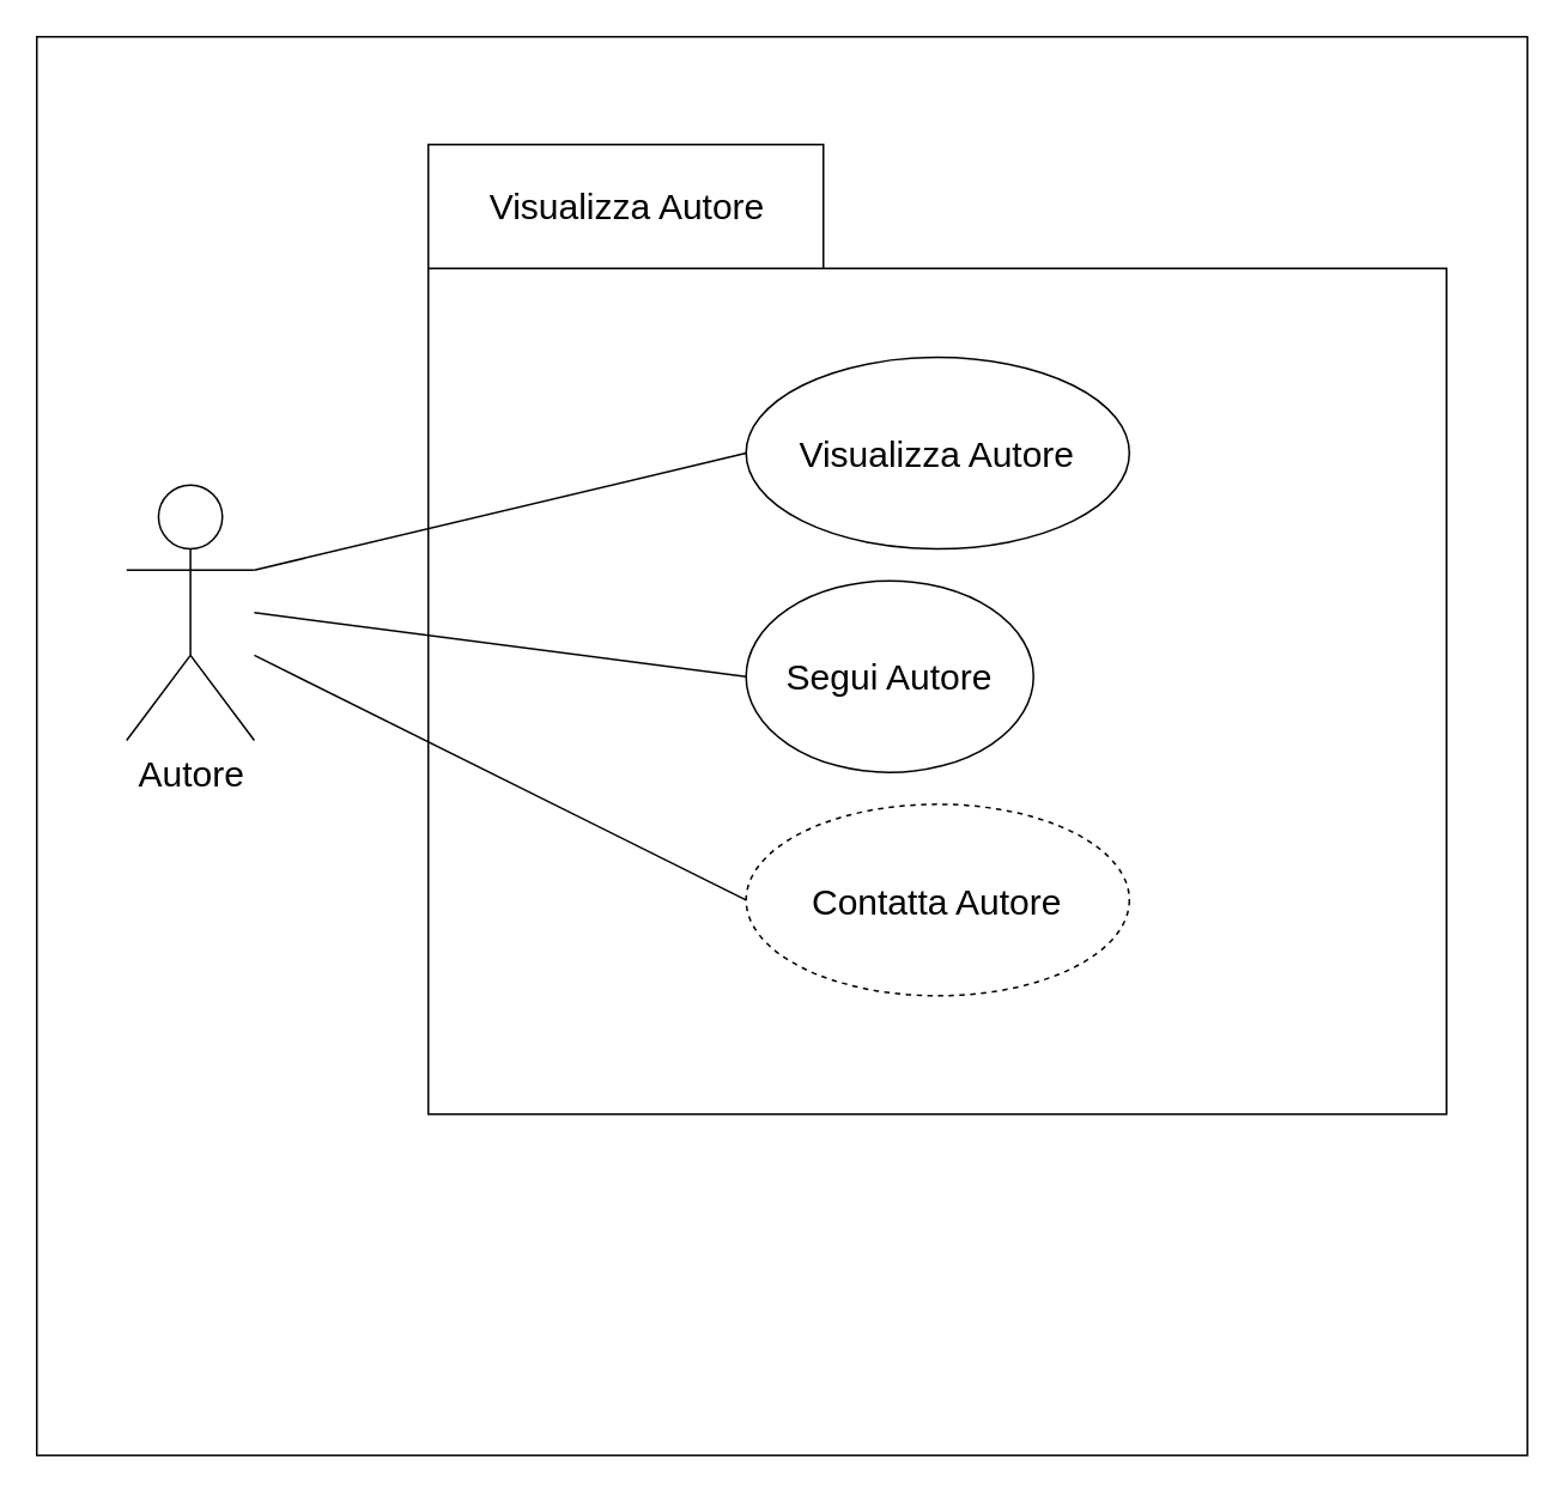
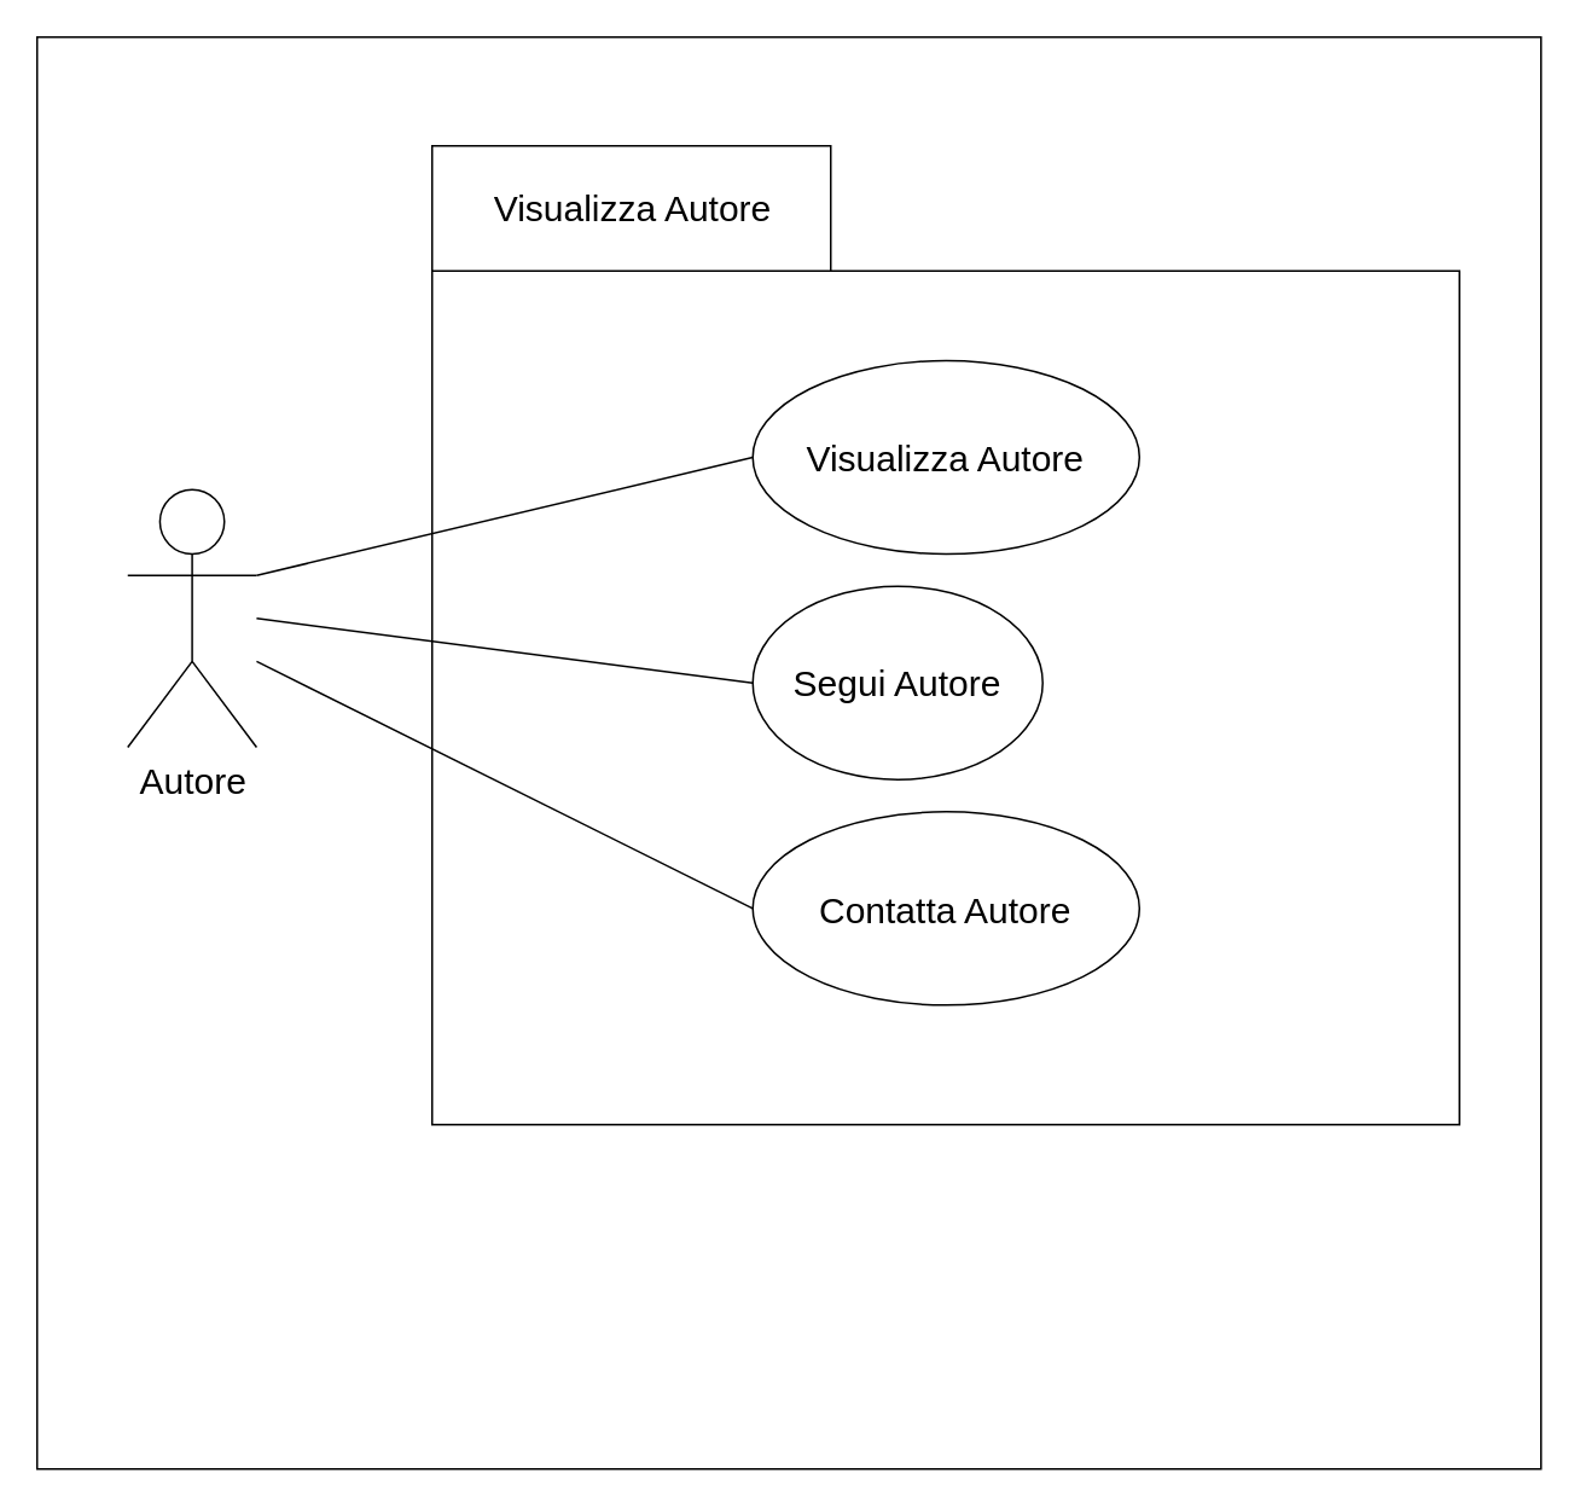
  <mxCell id="0" />
  <mxCell id="1" parent="0" />
  <mxCell id="2" value="" style="rounded=0;whiteSpace=wrap;html=1;fontSize=20;" parent="1" vertex="1"><mxGeometry y="20" width="830" height="790" as="geometry" x="20" /></mxCell>
  <mxCell id="3" value="" style="shape=folder;fontStyle=1;spacingTop=10;tabWidth=220;tabHeight=69;tabPosition=left;html=1;" parent="1" vertex="1"><mxGeometry x="238" y="80" width="567" height="540" as="geometry" /></mxCell>
  <mxCell id="4" value="Visualizza Autore" style="text;html=1;strokeColor=none;fillColor=none;align=center;verticalAlign=middle;whiteSpace=wrap;rounded=0;fontSize=20;" parent="1" vertex="1"><mxGeometry x="219.839" y="90.222" width="258.435" height="47.407" as="geometry" /></mxCell>
  <mxCell id="5" value="Visualizza Autore" style="ellipse;whiteSpace=wrap;html=1;fontSize=20;" parent="1" vertex="1"><mxGeometry x="414.976" y="198.519" width="213.387" height="106.667" as="geometry" /></mxCell>
  <mxCell id="6" value="Autore" style="shape=umlActor;html=1;verticalLabelPosition=bottom;verticalAlign=top;align=center;fontSize=20;" parent="1" vertex="1"><mxGeometry x="70" y="269.63" width="71.129" height="142.222" as="geometry" /></mxCell>
  <mxCell id="7" value="" style="endArrow=none;html=1;exitX=1;exitY=0.333;exitDx=0;exitDy=0;exitPerimeter=0;entryX=0;entryY=0.5;entryDx=0;entryDy=0;" parent="1" source="6" target="5" edge="1"><mxGeometry width="50" height="50" relative="1" as="geometry"><mxPoint x="70" y="838.519" as="sourcePoint" /><mxPoint x="188.548" y="720" as="targetPoint" /></mxGeometry></mxCell>
  <mxCell id="8" value="Segui Autore" style="ellipse;whiteSpace=wrap;html=1;fontSize=20;" parent="1" vertex="1"><mxGeometry x="414.976" y="322.963" width="160" height="106.667" as="geometry" /></mxCell>
- <mxCell id="9" value="Contatta Autore" style="ellipse;whiteSpace=wrap;html=1;fontSize=20;dashed=1;" parent="1" vertex="1"><mxGeometry x="414.976" y="447.407" width="213.387" height="106.667" as="geometry" /></mxCell>
+ <mxCell id="9" value="Contatta Autore" style="ellipse;whiteSpace=wrap;html=1;fontSize=20;" parent="1" vertex="1"><mxGeometry x="414.976" y="447.407" width="213.387" height="106.667" as="geometry" /></mxCell>
  <mxCell id="10" value="" style="endArrow=none;html=1;entryX=0;entryY=0.5;entryDx=0;entryDy=0;" parent="1" target="8" edge="1"><mxGeometry width="50" height="50" relative="1" as="geometry"><mxPoint x="141.129" y="340.741" as="sourcePoint" /><mxPoint x="438.685" y="275.556" as="targetPoint" /></mxGeometry></mxCell>
  <mxCell id="11" value="" style="endArrow=none;html=1;entryX=0;entryY=0.5;entryDx=0;entryDy=0;" parent="1" target="9" edge="1"><mxGeometry width="50" height="50" relative="1" as="geometry"><mxPoint x="141.129" y="364.444" as="sourcePoint" /><mxPoint x="438.685" y="400" as="targetPoint" /></mxGeometry></mxCell>
